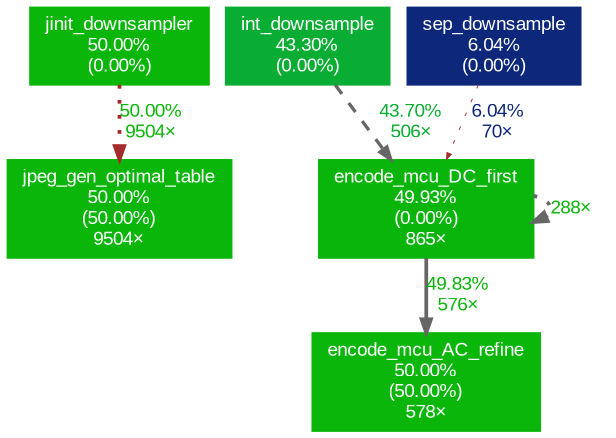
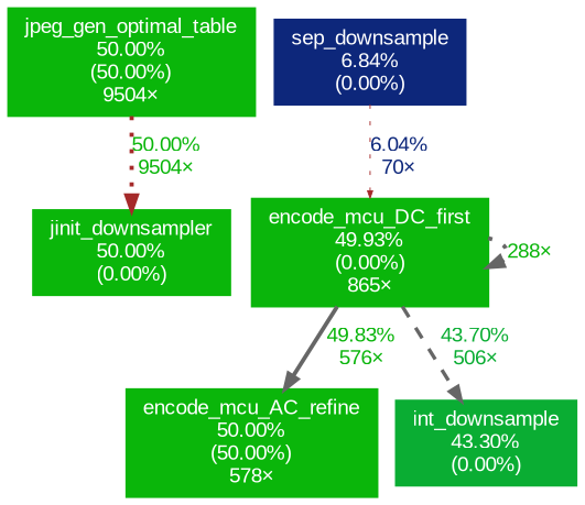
  digraph {
    fontname=Arial
    nodesep=0.125
    ranksep=0.25
    node [color="#0ab60a" fontcolor="#ffffff" fontname=Arial fontsize=10.00 shape=box style=filled]
    edge [arrowsize=0.71 color=gray40 fontcolor="#0ab50b" fontname=Arial fontsize=10.00 labeldistance=1.99 penwidth=1.99 style=dotted]
    n1 [height=0 label="jpeg_gen_optimal_table\n50.00%\n(50.00%)\n9504×" width=0]
    n2 [height=0 label="encode_mcu_AC_refine\n50.00%\n(50.00%)\n578×" width=0]
    n3 [height=0 label="jinit_downsampler\n50.00%\n(0.00%)" width=0]
    n4 [color="#0ab50b" height=0 label="encode_mcu_DC_first\n49.93%\n(0.00%)\n865×" width=0]
    n5 [color="#0aad33" height=0 label="int_downsample\n43.30%\n(0.00%)" width=0]
-   n6 [color="#0d277b" height=0 label="sep_downsample\n6.04%\n(0.00%)" width=0]
-   n3 -> n1 [color=brown fontcolor="#0ab60a" label="50.00%\n9504×" labeldistance=2.00 penwidth=2.00]
+   n6 [color="#0d277b" height=0 label="sep_downsample\n6.84%\n(0.00%)" width=0]
+   n1 -> n3 [color=brown fontcolor="#0ab60a" label="50.00%\n9504×" labeldistance=2.00 penwidth=2.00]
    n4 -> n2 [label="49.83%\n576×" style=solid]
    n4 -> n4 [label="288×"]
-   n5 -> n4 [arrowsize=0.66 fontcolor="#0aad33" label="43.70%\n506×" labeldistance=1.75 penwidth=1.75 style=dashed]
+   n4 -> n5 [arrowsize=0.66 fontcolor="#0aad33" label="43.70%\n506×" labeldistance=1.75 penwidth=1.75 style=dashed]
    n6 -> n4 [arrowsize=0.35 color=brown fontcolor="#0d277b" label="6.04%\n70×" labeldistance=0.50 penwidth=0.50]
  }
